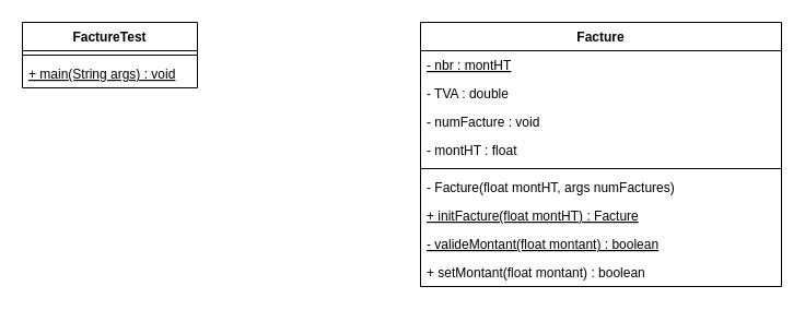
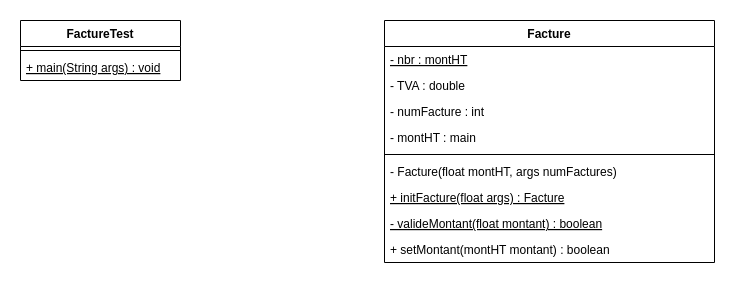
  <mxCell id="0" />
  <mxCell id="1" parent="0" />
  <mxCell id="2" value="Facture" style="swimlane;fontStyle=1;align=center;verticalAlign=top;childLayout=stackLayout;horizontal=1;startSize=26;horizontalStack=0;resizeParent=1;resizeParentMax=0;resizeLast=0;collapsible=1;marginBottom=0;" vertex="1" parent="1"><mxGeometry x="384" y="20" width="330" height="242" as="geometry" /></mxCell>
  <mxCell id="3" value="- nbr : montHT" style="text;strokeColor=none;fillColor=none;align=left;verticalAlign=top;spacingLeft=4;spacingRight=4;overflow=hidden;rotatable=0;points=[[0,0.5],[1,0.5]];portConstraint=eastwest;fontStyle=4" vertex="1" parent="2"><mxGeometry y="26" width="330" height="26" as="geometry" /></mxCell>
  <mxCell id="4" value="- TVA : double" style="text;strokeColor=none;fillColor=none;align=left;verticalAlign=top;spacingLeft=4;spacingRight=4;overflow=hidden;rotatable=0;points=[[0,0.5],[1,0.5]];portConstraint=eastwest;fontStyle=0" vertex="1" parent="2"><mxGeometry y="52" width="330" height="26" as="geometry" /></mxCell>
- <mxCell id="5" value="- numFacture : void" style="text;strokeColor=none;fillColor=none;align=left;verticalAlign=top;spacingLeft=4;spacingRight=4;overflow=hidden;rotatable=0;points=[[0,0.5],[1,0.5]];portConstraint=eastwest;fontStyle=0" vertex="1" parent="2"><mxGeometry y="78" width="330" height="26" as="geometry" /></mxCell>
- <mxCell id="6" value="- montHT : float" style="text;strokeColor=none;fillColor=none;align=left;verticalAlign=top;spacingLeft=4;spacingRight=4;overflow=hidden;rotatable=0;points=[[0,0.5],[1,0.5]];portConstraint=eastwest;fontStyle=0" vertex="1" parent="2"><mxGeometry y="104" width="330" height="26" as="geometry" /></mxCell>
+ <mxCell id="5" value="- numFacture : int" style="text;strokeColor=none;fillColor=none;align=left;verticalAlign=top;spacingLeft=4;spacingRight=4;overflow=hidden;rotatable=0;points=[[0,0.5],[1,0.5]];portConstraint=eastwest;fontStyle=0" vertex="1" parent="2"><mxGeometry y="78" width="330" height="26" as="geometry" /></mxCell>
+ <mxCell id="6" value="- montHT : main" style="text;strokeColor=none;fillColor=none;align=left;verticalAlign=top;spacingLeft=4;spacingRight=4;overflow=hidden;rotatable=0;points=[[0,0.5],[1,0.5]];portConstraint=eastwest;fontStyle=0" vertex="1" parent="2"><mxGeometry y="104" width="330" height="26" as="geometry" /></mxCell>
  <mxCell id="7" value="" style="line;strokeWidth=1;fillColor=none;align=left;verticalAlign=middle;spacingTop=-1;spacingLeft=3;spacingRight=3;rotatable=0;labelPosition=right;points=[];portConstraint=eastwest;" vertex="1" parent="2"><mxGeometry y="130" width="330" height="8" as="geometry" /></mxCell>
  <mxCell id="8" value="- Facture(float montHT, args numFactures)" style="text;strokeColor=none;fillColor=none;align=left;verticalAlign=top;spacingLeft=4;spacingRight=4;overflow=hidden;rotatable=0;points=[[0,0.5],[1,0.5]];portConstraint=eastwest;" vertex="1" parent="2"><mxGeometry y="138" width="330" height="26" as="geometry" /></mxCell>
- <mxCell id="9" value="+ initFacture(float montHT) : Facture" style="text;strokeColor=none;fillColor=none;align=left;verticalAlign=top;spacingLeft=4;spacingRight=4;overflow=hidden;rotatable=0;points=[[0,0.5],[1,0.5]];portConstraint=eastwest;fontStyle=4" vertex="1" parent="2"><mxGeometry y="164" width="330" height="26" as="geometry" /></mxCell>
+ <mxCell id="9" value="+ initFacture(float args) : Facture" style="text;strokeColor=none;fillColor=none;align=left;verticalAlign=top;spacingLeft=4;spacingRight=4;overflow=hidden;rotatable=0;points=[[0,0.5],[1,0.5]];portConstraint=eastwest;fontStyle=4" vertex="1" parent="2"><mxGeometry y="164" width="330" height="26" as="geometry" /></mxCell>
  <mxCell id="10" value="- valideMontant(float montant) : boolean" style="text;strokeColor=none;fillColor=none;align=left;verticalAlign=top;spacingLeft=4;spacingRight=4;overflow=hidden;rotatable=0;points=[[0,0.5],[1,0.5]];portConstraint=eastwest;fontStyle=4" vertex="1" parent="2"><mxGeometry y="190" width="330" height="26" as="geometry" /></mxCell>
- <mxCell id="11" value="+ setMontant(float montant) : boolean" style="text;strokeColor=none;fillColor=none;align=left;verticalAlign=top;spacingLeft=4;spacingRight=4;overflow=hidden;rotatable=0;points=[[0,0.5],[1,0.5]];portConstraint=eastwest;fontStyle=0" vertex="1" parent="2"><mxGeometry y="216" width="330" height="26" as="geometry" /></mxCell>
+ <mxCell id="11" value="+ setMontant(montHT montant) : boolean" style="text;strokeColor=none;fillColor=none;align=left;verticalAlign=top;spacingLeft=4;spacingRight=4;overflow=hidden;rotatable=0;points=[[0,0.5],[1,0.5]];portConstraint=eastwest;fontStyle=0" vertex="1" parent="2"><mxGeometry y="216" width="330" height="26" as="geometry" /></mxCell>
  <mxCell id="12" value="FactureTest" style="swimlane;fontStyle=1;align=center;verticalAlign=top;childLayout=stackLayout;horizontal=1;startSize=26;horizontalStack=0;resizeParent=1;resizeParentMax=0;resizeLast=0;collapsible=1;marginBottom=0;" vertex="1" parent="1"><mxGeometry x="20" y="20" width="160" height="60" as="geometry" /></mxCell>
  <mxCell id="13" value="" style="line;strokeWidth=1;fillColor=none;align=left;verticalAlign=middle;spacingTop=-1;spacingLeft=3;spacingRight=3;rotatable=0;labelPosition=right;points=[];portConstraint=eastwest;" vertex="1" parent="12"><mxGeometry y="26" width="160" height="8" as="geometry" /></mxCell>
  <mxCell id="14" value="+ main(String args) : void" style="text;strokeColor=none;fillColor=none;align=left;verticalAlign=top;spacingLeft=4;spacingRight=4;overflow=hidden;rotatable=0;points=[[0,0.5],[1,0.5]];portConstraint=eastwest;fontStyle=4" vertex="1" parent="12"><mxGeometry y="34" width="160" height="26" as="geometry" /></mxCell>
